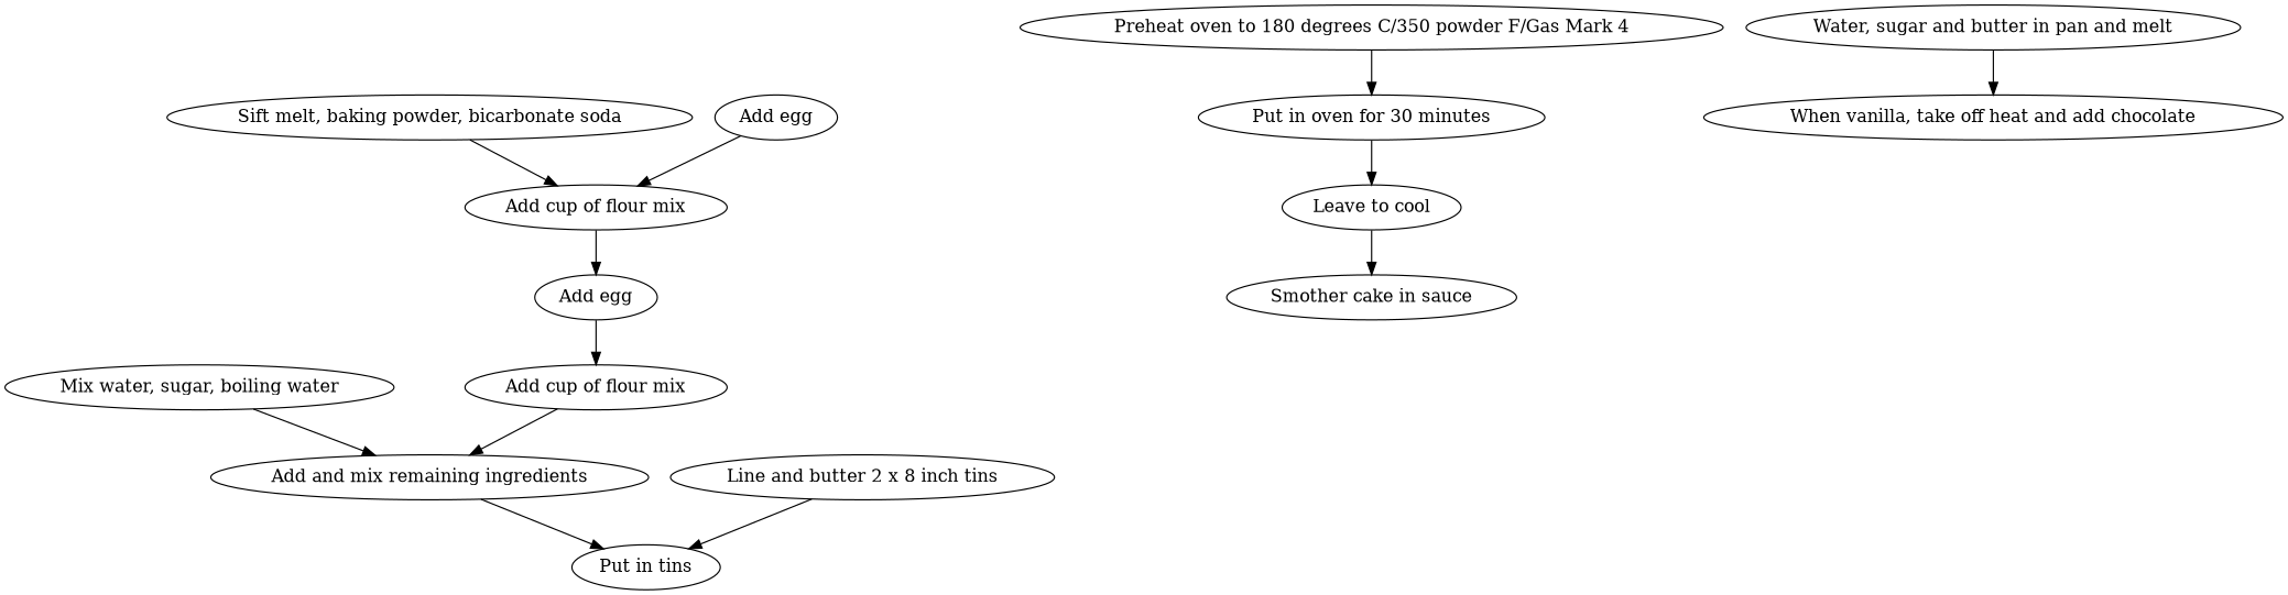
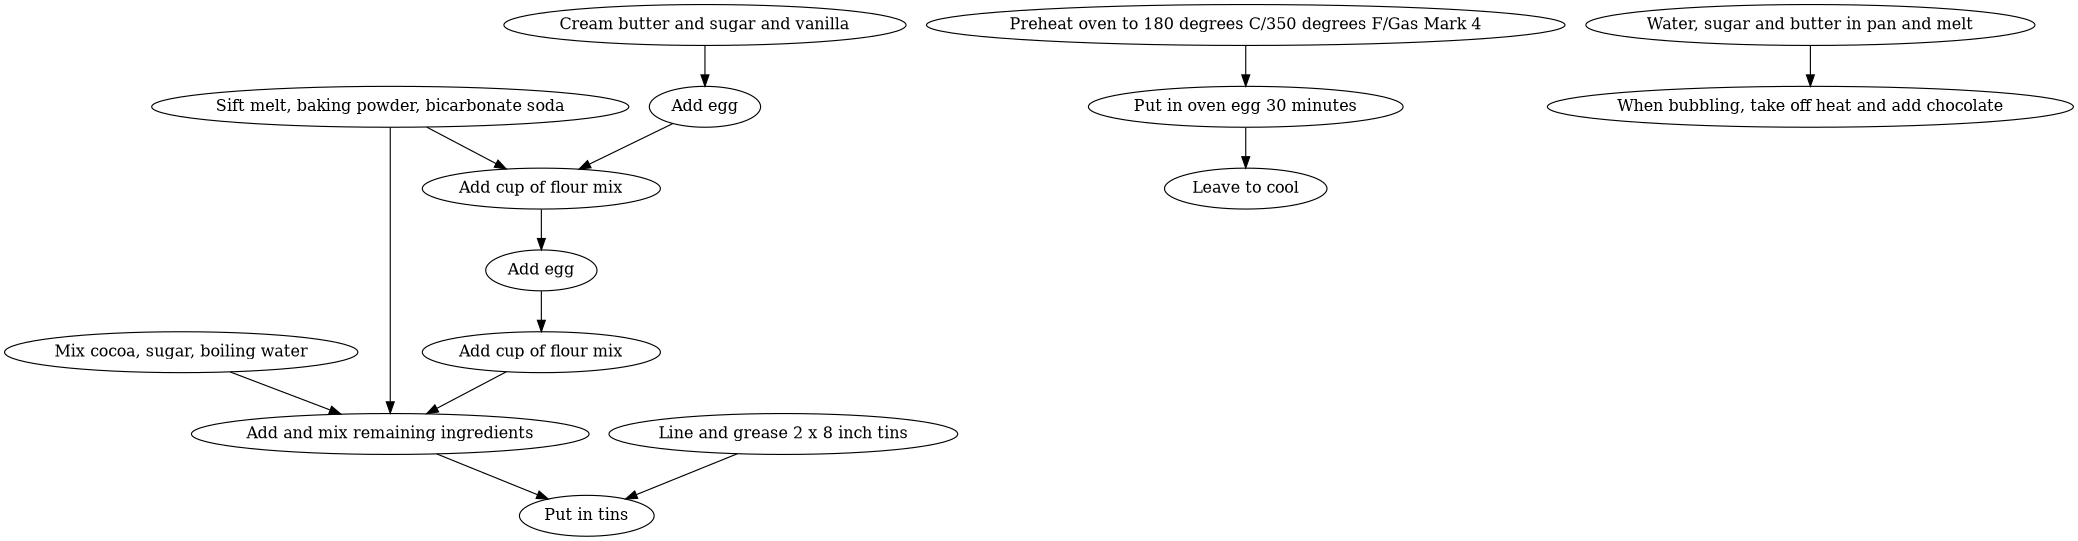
  digraph {
-   n1 [label="Mix water, sugar, boiling water"]
+   n1 [label="Mix cocoa, sugar, boiling water"]
    n2 [label="Add and mix remaining ingredients"]
    n3 [label="Put in tins"]
    n4 [label="Sift melt, baking powder, bicarbonate soda"]
    n5 [label="Add cup of flour mix"]
    n6 [label="Add egg"]
+   n7 [label="Cream butter and sugar and vanilla"]
    n8 [label="Add egg"]
    n9 [label="Add cup of flour mix"]
-   n10 [label="Line and butter 2 x 8 inch tins"]
-   n11 [label="Preheat oven to 180 degrees C/350 powder F/Gas Mark 4"]
-   n12 [label="Put in oven for 30 minutes"]
+   n10 [label="Line and grease 2 x 8 inch tins"]
+   n11 [label="Preheat oven to 180 degrees C/350 degrees F/Gas Mark 4"]
+   n12 [label="Put in oven egg 30 minutes"]
    n13 [label="Leave to cool"]
    n14 [label="Water, sugar and butter in pan and melt"]
-   n15 [label="When vanilla, take off heat and add chocolate"]
-   n16 [label="Smother cake in sauce"]
+   n15 [label="When bubbling, take off heat and add chocolate"]
    n1 -> n2
    n2 -> n3
+   n4 -> n2
    n4 -> n5
    n5 -> n6
    n6 -> n9
+   n7 -> n8
    n8 -> n5
    n9 -> n2
    n10 -> n3
    n11 -> n12
    n12 -> n13
-   n13 -> n16
    n14 -> n15
  }
